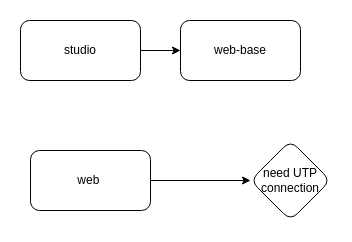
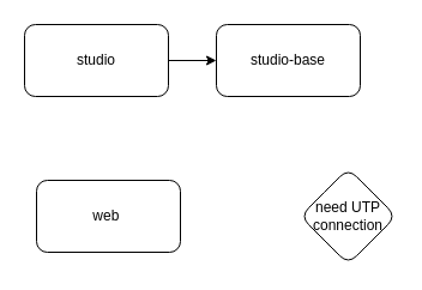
  <mxCell id="0" />
  <mxCell id="1" parent="0" />
- <mxCell id="2" value="web-base" style="rounded=1;whiteSpace=wrap;html=1;" vertex="1" parent="1"><mxGeometry x="180" y="20" width="120" height="60" as="geometry" /></mxCell>
+ <mxCell id="2" value="studio-base" style="rounded=1;whiteSpace=wrap;html=1;" vertex="1" parent="1"><mxGeometry x="180" y="20" width="120" height="60" as="geometry" /></mxCell>
  <mxCell id="3" value="" style="edgeStyle=orthogonalEdgeStyle;rounded=0;orthogonalLoop=1;jettySize=auto;html=1;" edge="1" parent="1" source="4" target="2"><mxGeometry relative="1" as="geometry" /></mxCell>
  <mxCell id="4" value="studio" style="rounded=1;whiteSpace=wrap;html=1;" vertex="1" parent="1"><mxGeometry x="20" y="20" width="120" height="60" as="geometry" /></mxCell>
- <mxCell id="5" value="" style="edgeStyle=orthogonalEdgeStyle;rounded=0;orthogonalLoop=1;jettySize=auto;html=1;" edge="1" parent="1" source="6" target="7"><mxGeometry relative="1" as="geometry" /></mxCell>
  <mxCell id="6" value="web&amp;nbsp;" style="rounded=1;whiteSpace=wrap;html=1;" vertex="1" parent="1"><mxGeometry x="30" y="150" width="120" height="60" as="geometry" /></mxCell>
  <mxCell id="7" value="need UTP connection" style="rhombus;whiteSpace=wrap;html=1;rounded=1;" vertex="1" parent="1"><mxGeometry x="250" y="140" width="80" height="80" as="geometry" /></mxCell>
